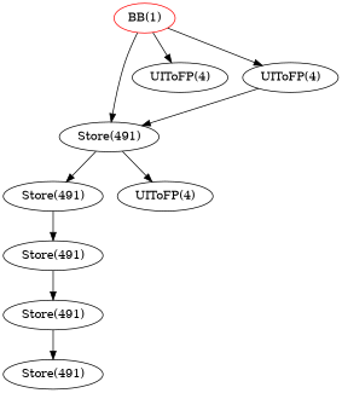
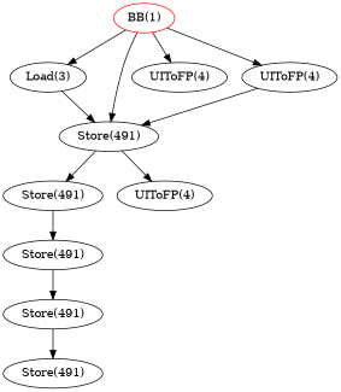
  strict digraph {
    file="dfg.__offload_func_50969.dot"
    node [color=black ir="  store i64 %431, i64* %433, align 8, !UID !491" opcode=Store]
    n1 [color=red ir=my___unk__1 label="BB(1)" opcode=BB]
+   n2 [ir="  %2 = load i8, i8* %1, align 1, !UID !2" label="Load(3)" opcode=Load]
    n3 [label="Store(491)"]
    n4 [ir="  %3 = uitofp i8 %2 to float, !UID !3" label="UIToFP(4)" opcode=UIToFP]
    n5 [ir="  %3 = uitofp i8 %2 to float, !UID !3" label="UIToFP(4)" opcode=UIToFP]
    n6 [label="Store(491)"]
    n7 [ir="  %3 = uitofp i8 %2 to float, !UID !3" label="UIToFP(4)" opcode=UIToFP]
    n8 [label="Store(491)"]
    n9 [label="Store(491)"]
    n10 [label="Store(491)"]
+   n1 -> n2
    n1 -> n3
    n1 -> n4
    n1 -> n5
+   n2 -> n3
    n3 -> n6
    n3 -> n7
    n5 -> n3
    n6 -> n8
    n8 -> n9
    n9 -> n10
  }
